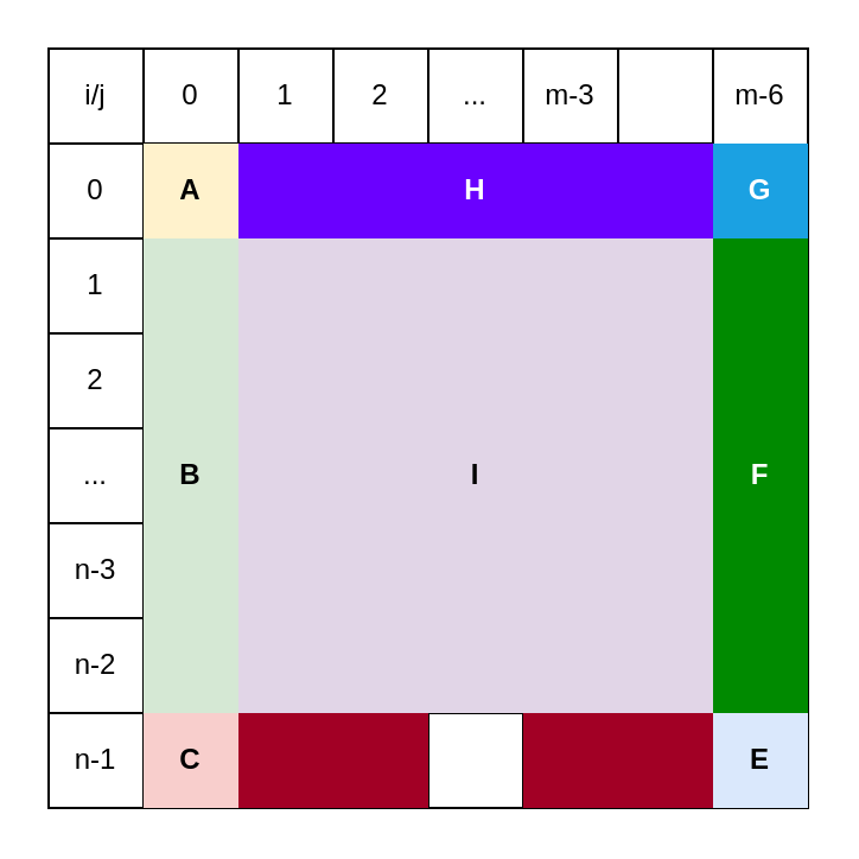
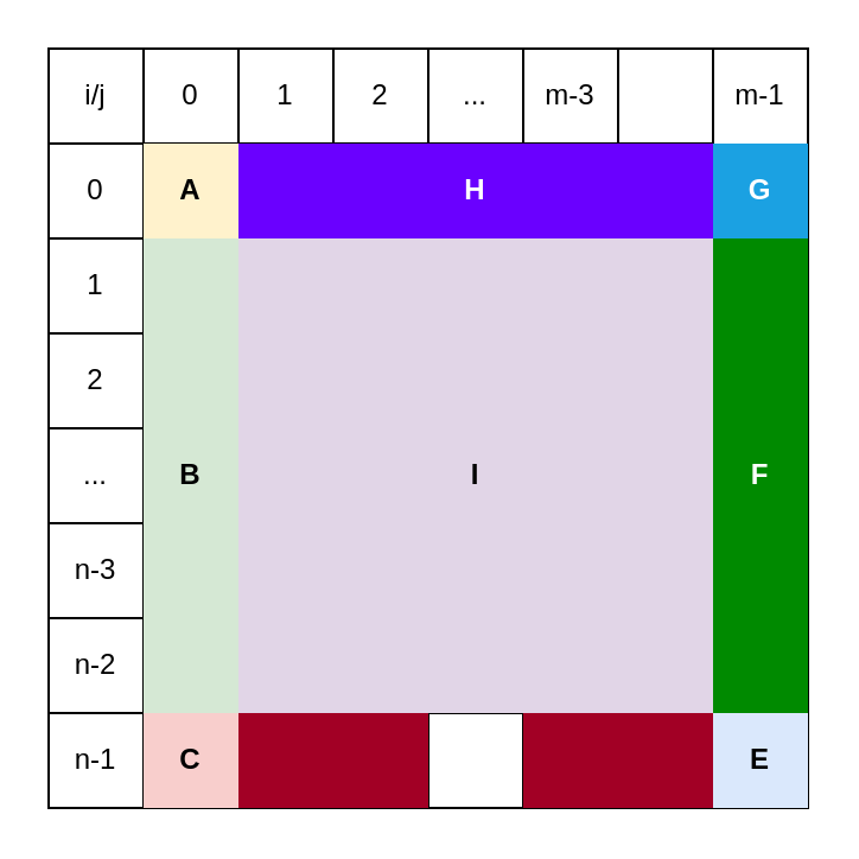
  <mxCell id="0" />
  <mxCell id="1" parent="0" />
  <mxCell id="2" value="" style="shape=table;html=1;whiteSpace=wrap;startSize=0;container=1;collapsible=0;childLayout=tableLayout;" parent="1" vertex="1"><mxGeometry x="20" y="20" width="320" height="320" as="geometry" /></mxCell>
  <mxCell id="3" value="" style="shape=partialRectangle;html=1;whiteSpace=wrap;collapsible=0;dropTarget=0;pointerEvents=0;fillColor=none;top=0;left=0;bottom=0;right=0;points=[[0,0.5],[1,0.5]];portConstraint=eastwest;" parent="2" vertex="1"><mxGeometry width="320" height="40" as="geometry" /></mxCell>
  <mxCell id="4" value="i/j" style="shape=partialRectangle;html=1;whiteSpace=wrap;connectable=0;fillColor=none;top=0;left=0;bottom=0;right=0;overflow=hidden;pointerEvents=1;" parent="3" vertex="1"><mxGeometry width="40" height="40" as="geometry"><mxRectangle width="40" height="40" as="alternateBounds" /></mxGeometry></mxCell>
  <mxCell id="5" value="0" style="shape=partialRectangle;html=1;whiteSpace=wrap;connectable=0;fillColor=none;top=0;left=0;bottom=0;right=0;overflow=hidden;pointerEvents=1;" parent="3" vertex="1"><mxGeometry x="40" width="40" height="40" as="geometry"><mxRectangle width="40" height="40" as="alternateBounds" /></mxGeometry></mxCell>
  <mxCell id="6" value="1" style="shape=partialRectangle;html=1;whiteSpace=wrap;connectable=0;fillColor=none;top=0;left=0;bottom=0;right=0;overflow=hidden;pointerEvents=1;" parent="3" vertex="1"><mxGeometry x="80" width="40" height="40" as="geometry"><mxRectangle width="40" height="40" as="alternateBounds" /></mxGeometry></mxCell>
  <mxCell id="7" value="2" style="shape=partialRectangle;html=1;whiteSpace=wrap;connectable=0;fillColor=none;top=0;left=0;bottom=0;right=0;overflow=hidden;pointerEvents=1;" parent="3" vertex="1"><mxGeometry x="120" width="40" height="40" as="geometry"><mxRectangle width="40" height="40" as="alternateBounds" /></mxGeometry></mxCell>
  <mxCell id="8" value="..." style="shape=partialRectangle;html=1;whiteSpace=wrap;connectable=0;fillColor=none;top=0;left=0;bottom=0;right=0;overflow=hidden;pointerEvents=1;" parent="3" vertex="1"><mxGeometry x="160" width="40" height="40" as="geometry"><mxRectangle width="40" height="40" as="alternateBounds" /></mxGeometry></mxCell>
  <mxCell id="9" value="m-3" style="shape=partialRectangle;html=1;whiteSpace=wrap;connectable=0;fillColor=none;top=0;left=0;bottom=0;right=0;overflow=hidden;pointerEvents=1;" parent="3" vertex="1"><mxGeometry x="200" width="40" height="40" as="geometry"><mxRectangle width="40" height="40" as="alternateBounds" /></mxGeometry></mxCell>
- <mxCell id="10" value="m-6" style="shape=partialRectangle;html=1;whiteSpace=wrap;connectable=0;fillColor=none;top=0;left=0;bottom=0;right=0;overflow=hidden;pointerEvents=1;" parent="3" vertex="1"><mxGeometry x="280" width="40" height="40" as="geometry"><mxRectangle width="40" height="40" as="alternateBounds" /></mxGeometry></mxCell>
+ <mxCell id="10" value="m-1" style="shape=partialRectangle;html=1;whiteSpace=wrap;connectable=0;fillColor=none;top=0;left=0;bottom=0;right=0;overflow=hidden;pointerEvents=1;" parent="3" vertex="1"><mxGeometry x="280" width="40" height="40" as="geometry"><mxRectangle width="40" height="40" as="alternateBounds" /></mxGeometry></mxCell>
  <mxCell id="11" style="shape=partialRectangle;html=1;whiteSpace=wrap;collapsible=0;dropTarget=0;pointerEvents=0;fillColor=none;top=0;left=0;bottom=0;right=0;points=[[0,0.5],[1,0.5]];portConstraint=eastwest;" parent="2" vertex="1"><mxGeometry y="40" width="320" height="40" as="geometry" /></mxCell>
  <mxCell id="12" value="0" style="shape=partialRectangle;html=1;whiteSpace=wrap;connectable=0;fillColor=none;top=0;left=0;bottom=0;right=0;overflow=hidden;pointerEvents=1;" parent="11" vertex="1"><mxGeometry width="40" height="40" as="geometry"><mxRectangle width="40" height="40" as="alternateBounds" /></mxGeometry></mxCell>
  <mxCell id="13" value="A" style="shape=partialRectangle;html=1;whiteSpace=wrap;connectable=0;fillColor=#fff2cc;top=0;left=0;bottom=0;right=0;overflow=hidden;pointerEvents=1;strokeColor=#d6b656;fontStyle=1" parent="11" vertex="1"><mxGeometry x="40" width="40" height="40" as="geometry"><mxRectangle width="40" height="40" as="alternateBounds" /></mxGeometry></mxCell>
  <mxCell id="14" value="" style="shape=partialRectangle;html=1;whiteSpace=wrap;connectable=0;fillColor=#6a00ff;top=0;left=0;bottom=0;right=0;overflow=hidden;pointerEvents=1;strokeColor=#3700CC;fontColor=#ffffff;" parent="11" vertex="1"><mxGeometry x="80" width="40" height="40" as="geometry"><mxRectangle width="40" height="40" as="alternateBounds" /></mxGeometry></mxCell>
  <mxCell id="15" style="shape=partialRectangle;html=1;whiteSpace=wrap;connectable=0;fillColor=#6a00ff;top=0;left=0;bottom=0;right=0;overflow=hidden;pointerEvents=1;strokeColor=#3700CC;fontColor=#ffffff;" parent="11" vertex="1"><mxGeometry x="120" width="40" height="40" as="geometry"><mxRectangle width="40" height="40" as="alternateBounds" /></mxGeometry></mxCell>
  <mxCell id="16" value="&lt;b&gt;H&lt;/b&gt;" style="shape=partialRectangle;html=1;whiteSpace=wrap;connectable=0;fillColor=#6a00ff;top=0;left=0;bottom=0;right=0;overflow=hidden;pointerEvents=1;strokeColor=#3700CC;fontColor=#ffffff;" parent="11" vertex="1"><mxGeometry x="160" width="40" height="40" as="geometry"><mxRectangle width="40" height="40" as="alternateBounds" /></mxGeometry></mxCell>
  <mxCell id="17" style="shape=partialRectangle;html=1;whiteSpace=wrap;connectable=0;fillColor=#6a00ff;top=0;left=0;bottom=0;right=0;overflow=hidden;pointerEvents=1;strokeColor=#3700CC;fontColor=#ffffff;" parent="11" vertex="1"><mxGeometry x="200" width="40" height="40" as="geometry"><mxRectangle width="40" height="40" as="alternateBounds" /></mxGeometry></mxCell>
  <mxCell id="18" style="shape=partialRectangle;html=1;whiteSpace=wrap;connectable=0;fillColor=#6a00ff;top=0;left=0;bottom=0;right=0;overflow=hidden;pointerEvents=1;strokeColor=#3700CC;fontColor=#ffffff;" parent="11" vertex="1"><mxGeometry x="240" width="40" height="40" as="geometry"><mxRectangle width="40" height="40" as="alternateBounds" /></mxGeometry></mxCell>
  <mxCell id="19" value="G" style="shape=partialRectangle;html=1;whiteSpace=wrap;connectable=0;fillColor=#1ba1e2;top=0;left=0;bottom=0;right=0;overflow=hidden;pointerEvents=1;strokeColor=#006EAF;fontStyle=1;fontColor=#ffffff;" parent="11" vertex="1"><mxGeometry x="280" width="40" height="40" as="geometry"><mxRectangle width="40" height="40" as="alternateBounds" /></mxGeometry></mxCell>
  <mxCell id="20" style="shape=partialRectangle;html=1;whiteSpace=wrap;collapsible=0;dropTarget=0;pointerEvents=0;fillColor=none;top=0;left=0;bottom=0;right=0;points=[[0,0.5],[1,0.5]];portConstraint=eastwest;" parent="2" vertex="1"><mxGeometry y="80" width="320" height="40" as="geometry" /></mxCell>
  <mxCell id="21" value="1" style="shape=partialRectangle;html=1;whiteSpace=wrap;connectable=0;fillColor=none;top=0;left=0;bottom=0;right=0;overflow=hidden;pointerEvents=1;" parent="20" vertex="1"><mxGeometry width="40" height="40" as="geometry"><mxRectangle width="40" height="40" as="alternateBounds" /></mxGeometry></mxCell>
  <mxCell id="22" style="shape=partialRectangle;html=1;whiteSpace=wrap;connectable=0;fillColor=#d5e8d4;top=0;left=0;bottom=0;right=0;overflow=hidden;pointerEvents=1;strokeColor=#82b366;" parent="20" vertex="1"><mxGeometry x="40" width="40" height="40" as="geometry"><mxRectangle width="40" height="40" as="alternateBounds" /></mxGeometry></mxCell>
  <mxCell id="23" style="shape=partialRectangle;html=1;whiteSpace=wrap;connectable=0;fillColor=#e1d5e7;top=0;left=0;bottom=0;right=0;overflow=hidden;pointerEvents=1;strokeColor=#9673a6;" parent="20" vertex="1"><mxGeometry x="80" width="40" height="40" as="geometry"><mxRectangle width="40" height="40" as="alternateBounds" /></mxGeometry></mxCell>
  <mxCell id="24" style="shape=partialRectangle;html=1;whiteSpace=wrap;connectable=0;fillColor=#e1d5e7;top=0;left=0;bottom=0;right=0;overflow=hidden;pointerEvents=1;strokeColor=#9673a6;" parent="20" vertex="1"><mxGeometry x="120" width="40" height="40" as="geometry"><mxRectangle width="40" height="40" as="alternateBounds" /></mxGeometry></mxCell>
  <mxCell id="25" style="shape=partialRectangle;html=1;whiteSpace=wrap;connectable=0;fillColor=#e1d5e7;top=0;left=0;bottom=0;right=0;overflow=hidden;pointerEvents=1;strokeColor=#9673a6;" parent="20" vertex="1"><mxGeometry x="160" width="40" height="40" as="geometry"><mxRectangle width="40" height="40" as="alternateBounds" /></mxGeometry></mxCell>
  <mxCell id="26" style="shape=partialRectangle;html=1;whiteSpace=wrap;connectable=0;fillColor=#e1d5e7;top=0;left=0;bottom=0;right=0;overflow=hidden;pointerEvents=1;strokeColor=#9673a6;" parent="20" vertex="1"><mxGeometry x="200" width="40" height="40" as="geometry"><mxRectangle width="40" height="40" as="alternateBounds" /></mxGeometry></mxCell>
  <mxCell id="27" style="shape=partialRectangle;html=1;whiteSpace=wrap;connectable=0;fillColor=#e1d5e7;top=0;left=0;bottom=0;right=0;overflow=hidden;pointerEvents=1;strokeColor=#9673a6;" parent="20" vertex="1"><mxGeometry x="240" width="40" height="40" as="geometry"><mxRectangle width="40" height="40" as="alternateBounds" /></mxGeometry></mxCell>
  <mxCell id="28" style="shape=partialRectangle;html=1;whiteSpace=wrap;connectable=0;fillColor=#008a00;top=0;left=0;bottom=0;right=0;overflow=hidden;pointerEvents=1;strokeColor=#005700;fontColor=#ffffff;" parent="20" vertex="1"><mxGeometry x="280" width="40" height="40" as="geometry"><mxRectangle width="40" height="40" as="alternateBounds" /></mxGeometry></mxCell>
  <mxCell id="29" style="shape=partialRectangle;html=1;whiteSpace=wrap;collapsible=0;dropTarget=0;pointerEvents=0;fillColor=none;top=0;left=0;bottom=0;right=0;points=[[0,0.5],[1,0.5]];portConstraint=eastwest;" parent="2" vertex="1"><mxGeometry y="120" width="320" height="40" as="geometry" /></mxCell>
  <mxCell id="30" value="2" style="shape=partialRectangle;html=1;whiteSpace=wrap;connectable=0;fillColor=none;top=0;left=0;bottom=0;right=0;overflow=hidden;pointerEvents=1;" parent="29" vertex="1"><mxGeometry width="40" height="40" as="geometry"><mxRectangle width="40" height="40" as="alternateBounds" /></mxGeometry></mxCell>
  <mxCell id="31" style="shape=partialRectangle;html=1;whiteSpace=wrap;connectable=0;fillColor=#d5e8d4;top=0;left=0;bottom=0;right=0;overflow=hidden;pointerEvents=1;strokeColor=#82b366;" parent="29" vertex="1"><mxGeometry x="40" width="40" height="40" as="geometry"><mxRectangle width="40" height="40" as="alternateBounds" /></mxGeometry></mxCell>
  <mxCell id="32" style="shape=partialRectangle;html=1;whiteSpace=wrap;connectable=0;fillColor=#e1d5e7;top=0;left=0;bottom=0;right=0;overflow=hidden;pointerEvents=1;strokeColor=#9673a6;" parent="29" vertex="1"><mxGeometry x="80" width="40" height="40" as="geometry"><mxRectangle width="40" height="40" as="alternateBounds" /></mxGeometry></mxCell>
  <mxCell id="33" style="shape=partialRectangle;html=1;whiteSpace=wrap;connectable=0;fillColor=#e1d5e7;top=0;left=0;bottom=0;right=0;overflow=hidden;pointerEvents=1;strokeColor=#9673a6;" parent="29" vertex="1"><mxGeometry x="120" width="40" height="40" as="geometry"><mxRectangle width="40" height="40" as="alternateBounds" /></mxGeometry></mxCell>
  <mxCell id="34" style="shape=partialRectangle;html=1;whiteSpace=wrap;connectable=0;fillColor=#e1d5e7;top=0;left=0;bottom=0;right=0;overflow=hidden;pointerEvents=1;strokeColor=#9673a6;" parent="29" vertex="1"><mxGeometry x="160" width="40" height="40" as="geometry"><mxRectangle width="40" height="40" as="alternateBounds" /></mxGeometry></mxCell>
  <mxCell id="35" style="shape=partialRectangle;html=1;whiteSpace=wrap;connectable=0;fillColor=#e1d5e7;top=0;left=0;bottom=0;right=0;overflow=hidden;pointerEvents=1;strokeColor=#9673a6;" parent="29" vertex="1"><mxGeometry x="200" width="40" height="40" as="geometry"><mxRectangle width="40" height="40" as="alternateBounds" /></mxGeometry></mxCell>
  <mxCell id="36" style="shape=partialRectangle;html=1;whiteSpace=wrap;connectable=0;fillColor=#e1d5e7;top=0;left=0;bottom=0;right=0;overflow=hidden;pointerEvents=1;strokeColor=#9673a6;" parent="29" vertex="1"><mxGeometry x="240" width="40" height="40" as="geometry"><mxRectangle width="40" height="40" as="alternateBounds" /></mxGeometry></mxCell>
  <mxCell id="37" style="shape=partialRectangle;html=1;whiteSpace=wrap;connectable=0;fillColor=#008a00;top=0;left=0;bottom=0;right=0;overflow=hidden;pointerEvents=1;strokeColor=#005700;fontColor=#ffffff;" parent="29" vertex="1"><mxGeometry x="280" width="40" height="40" as="geometry"><mxRectangle width="40" height="40" as="alternateBounds" /></mxGeometry></mxCell>
  <mxCell id="38" value="" style="shape=partialRectangle;html=1;whiteSpace=wrap;collapsible=0;dropTarget=0;pointerEvents=0;fillColor=none;top=0;left=0;bottom=0;right=0;points=[[0,0.5],[1,0.5]];portConstraint=eastwest;" parent="2" vertex="1"><mxGeometry y="160" width="320" height="40" as="geometry" /></mxCell>
  <mxCell id="39" value="..." style="shape=partialRectangle;html=1;whiteSpace=wrap;connectable=0;fillColor=none;top=0;left=0;bottom=0;right=0;overflow=hidden;pointerEvents=1;" parent="38" vertex="1"><mxGeometry width="40" height="40" as="geometry"><mxRectangle width="40" height="40" as="alternateBounds" /></mxGeometry></mxCell>
  <mxCell id="40" value="&lt;b&gt;B&lt;/b&gt;" style="shape=partialRectangle;html=1;whiteSpace=wrap;connectable=0;fillColor=#d5e8d4;top=0;left=0;bottom=0;right=0;overflow=hidden;pointerEvents=1;strokeColor=#82b366;" parent="38" vertex="1"><mxGeometry x="40" width="40" height="40" as="geometry"><mxRectangle width="40" height="40" as="alternateBounds" /></mxGeometry></mxCell>
  <mxCell id="41" style="shape=partialRectangle;html=1;whiteSpace=wrap;connectable=0;fillColor=#e1d5e7;top=0;left=0;bottom=0;right=0;overflow=hidden;pointerEvents=1;strokeColor=#9673a6;" parent="38" vertex="1"><mxGeometry x="80" width="40" height="40" as="geometry"><mxRectangle width="40" height="40" as="alternateBounds" /></mxGeometry></mxCell>
  <mxCell id="42" style="shape=partialRectangle;html=1;whiteSpace=wrap;connectable=0;fillColor=#e1d5e7;top=0;left=0;bottom=0;right=0;overflow=hidden;pointerEvents=1;strokeColor=#9673a6;" parent="38" vertex="1"><mxGeometry x="120" width="40" height="40" as="geometry"><mxRectangle width="40" height="40" as="alternateBounds" /></mxGeometry></mxCell>
  <mxCell id="43" value="&lt;b&gt;I&lt;/b&gt;" style="shape=partialRectangle;html=1;whiteSpace=wrap;connectable=0;fillColor=#e1d5e7;top=0;left=0;bottom=0;right=0;overflow=hidden;pointerEvents=1;strokeColor=#9673a6;" parent="38" vertex="1"><mxGeometry x="160" width="40" height="40" as="geometry"><mxRectangle width="40" height="40" as="alternateBounds" /></mxGeometry></mxCell>
  <mxCell id="44" value="" style="shape=partialRectangle;html=1;whiteSpace=wrap;connectable=0;fillColor=#e1d5e7;top=0;left=0;bottom=0;right=0;overflow=hidden;pointerEvents=1;strokeColor=#9673a6;" parent="38" vertex="1"><mxGeometry x="200" width="40" height="40" as="geometry"><mxRectangle width="40" height="40" as="alternateBounds" /></mxGeometry></mxCell>
  <mxCell id="45" style="shape=partialRectangle;html=1;whiteSpace=wrap;connectable=0;fillColor=#e1d5e7;top=0;left=0;bottom=0;right=0;overflow=hidden;pointerEvents=1;strokeColor=#9673a6;" parent="38" vertex="1"><mxGeometry x="240" width="40" height="40" as="geometry"><mxRectangle width="40" height="40" as="alternateBounds" /></mxGeometry></mxCell>
  <mxCell id="46" value="&lt;b&gt;F&lt;/b&gt;" style="shape=partialRectangle;html=1;whiteSpace=wrap;connectable=0;fillColor=#008a00;top=0;left=0;bottom=0;right=0;overflow=hidden;pointerEvents=1;strokeColor=#005700;fontColor=#ffffff;" parent="38" vertex="1"><mxGeometry x="280" width="40" height="40" as="geometry"><mxRectangle width="40" height="40" as="alternateBounds" /></mxGeometry></mxCell>
  <mxCell id="47" value="" style="shape=partialRectangle;html=1;whiteSpace=wrap;collapsible=0;dropTarget=0;pointerEvents=0;fillColor=none;top=0;left=0;bottom=0;right=0;points=[[0,0.5],[1,0.5]];portConstraint=eastwest;" parent="2" vertex="1"><mxGeometry y="200" width="320" height="40" as="geometry" /></mxCell>
  <mxCell id="48" value="n-3" style="shape=partialRectangle;html=1;whiteSpace=wrap;connectable=0;fillColor=none;top=0;left=0;bottom=0;right=0;overflow=hidden;pointerEvents=1;" parent="47" vertex="1"><mxGeometry width="40" height="40" as="geometry"><mxRectangle width="40" height="40" as="alternateBounds" /></mxGeometry></mxCell>
  <mxCell id="49" value="" style="shape=partialRectangle;html=1;whiteSpace=wrap;connectable=0;fillColor=#d5e8d4;top=0;left=0;bottom=0;right=0;overflow=hidden;pointerEvents=1;strokeColor=#82b366;" parent="47" vertex="1"><mxGeometry x="40" width="40" height="40" as="geometry"><mxRectangle width="40" height="40" as="alternateBounds" /></mxGeometry></mxCell>
  <mxCell id="50" style="shape=partialRectangle;html=1;whiteSpace=wrap;connectable=0;fillColor=#e1d5e7;top=0;left=0;bottom=0;right=0;overflow=hidden;pointerEvents=1;strokeColor=#9673a6;" parent="47" vertex="1"><mxGeometry x="80" width="40" height="40" as="geometry"><mxRectangle width="40" height="40" as="alternateBounds" /></mxGeometry></mxCell>
  <mxCell id="51" style="shape=partialRectangle;html=1;whiteSpace=wrap;connectable=0;fillColor=#e1d5e7;top=0;left=0;bottom=0;right=0;overflow=hidden;pointerEvents=1;strokeColor=#9673a6;" parent="47" vertex="1"><mxGeometry x="120" width="40" height="40" as="geometry"><mxRectangle width="40" height="40" as="alternateBounds" /></mxGeometry></mxCell>
  <mxCell id="52" style="shape=partialRectangle;html=1;whiteSpace=wrap;connectable=0;fillColor=#e1d5e7;top=0;left=0;bottom=0;right=0;overflow=hidden;pointerEvents=1;strokeColor=#9673a6;" parent="47" vertex="1"><mxGeometry x="160" width="40" height="40" as="geometry"><mxRectangle width="40" height="40" as="alternateBounds" /></mxGeometry></mxCell>
  <mxCell id="53" value="" style="shape=partialRectangle;html=1;whiteSpace=wrap;connectable=0;fillColor=#e1d5e7;top=0;left=0;bottom=0;right=0;overflow=hidden;pointerEvents=1;strokeColor=#9673a6;" parent="47" vertex="1"><mxGeometry x="200" width="40" height="40" as="geometry"><mxRectangle width="40" height="40" as="alternateBounds" /></mxGeometry></mxCell>
  <mxCell id="54" style="shape=partialRectangle;html=1;whiteSpace=wrap;connectable=0;fillColor=#e1d5e7;top=0;left=0;bottom=0;right=0;overflow=hidden;pointerEvents=1;strokeColor=#9673a6;" parent="47" vertex="1"><mxGeometry x="240" width="40" height="40" as="geometry"><mxRectangle width="40" height="40" as="alternateBounds" /></mxGeometry></mxCell>
  <mxCell id="55" style="shape=partialRectangle;html=1;whiteSpace=wrap;connectable=0;fillColor=#008a00;top=0;left=0;bottom=0;right=0;overflow=hidden;pointerEvents=1;strokeColor=#005700;fontColor=#ffffff;" parent="47" vertex="1"><mxGeometry x="280" width="40" height="40" as="geometry"><mxRectangle width="40" height="40" as="alternateBounds" /></mxGeometry></mxCell>
  <mxCell id="56" style="shape=partialRectangle;html=1;whiteSpace=wrap;collapsible=0;dropTarget=0;pointerEvents=0;fillColor=none;top=0;left=0;bottom=0;right=0;points=[[0,0.5],[1,0.5]];portConstraint=eastwest;" parent="2" vertex="1"><mxGeometry y="240" width="320" height="40" as="geometry" /></mxCell>
  <mxCell id="57" value="n-2" style="shape=partialRectangle;html=1;whiteSpace=wrap;connectable=0;fillColor=none;top=0;left=0;bottom=0;right=0;overflow=hidden;pointerEvents=1;" parent="56" vertex="1"><mxGeometry width="40" height="40" as="geometry"><mxRectangle width="40" height="40" as="alternateBounds" /></mxGeometry></mxCell>
  <mxCell id="58" style="shape=partialRectangle;html=1;whiteSpace=wrap;connectable=0;fillColor=#d5e8d4;top=0;left=0;bottom=0;right=0;overflow=hidden;pointerEvents=1;strokeColor=#82b366;" parent="56" vertex="1"><mxGeometry x="40" width="40" height="40" as="geometry"><mxRectangle width="40" height="40" as="alternateBounds" /></mxGeometry></mxCell>
  <mxCell id="59" style="shape=partialRectangle;html=1;whiteSpace=wrap;connectable=0;fillColor=#e1d5e7;top=0;left=0;bottom=0;right=0;overflow=hidden;pointerEvents=1;strokeColor=#9673a6;" parent="56" vertex="1"><mxGeometry x="80" width="40" height="40" as="geometry"><mxRectangle width="40" height="40" as="alternateBounds" /></mxGeometry></mxCell>
  <mxCell id="60" style="shape=partialRectangle;html=1;whiteSpace=wrap;connectable=0;fillColor=#e1d5e7;top=0;left=0;bottom=0;right=0;overflow=hidden;pointerEvents=1;strokeColor=#9673a6;" parent="56" vertex="1"><mxGeometry x="120" width="40" height="40" as="geometry"><mxRectangle width="40" height="40" as="alternateBounds" /></mxGeometry></mxCell>
  <mxCell id="61" style="shape=partialRectangle;html=1;whiteSpace=wrap;connectable=0;fillColor=#e1d5e7;top=0;left=0;bottom=0;right=0;overflow=hidden;pointerEvents=1;strokeColor=#9673a6;" parent="56" vertex="1"><mxGeometry x="160" width="40" height="40" as="geometry"><mxRectangle width="40" height="40" as="alternateBounds" /></mxGeometry></mxCell>
  <mxCell id="62" style="shape=partialRectangle;html=1;whiteSpace=wrap;connectable=0;fillColor=#e1d5e7;top=0;left=0;bottom=0;right=0;overflow=hidden;pointerEvents=1;strokeColor=#9673a6;" parent="56" vertex="1"><mxGeometry x="200" width="40" height="40" as="geometry"><mxRectangle width="40" height="40" as="alternateBounds" /></mxGeometry></mxCell>
  <mxCell id="63" style="shape=partialRectangle;html=1;whiteSpace=wrap;connectable=0;fillColor=#e1d5e7;top=0;left=0;bottom=0;right=0;overflow=hidden;pointerEvents=1;strokeColor=#9673a6;" parent="56" vertex="1"><mxGeometry x="240" width="40" height="40" as="geometry"><mxRectangle width="40" height="40" as="alternateBounds" /></mxGeometry></mxCell>
  <mxCell id="64" style="shape=partialRectangle;html=1;whiteSpace=wrap;connectable=0;fillColor=#008a00;top=0;left=0;bottom=0;right=0;overflow=hidden;pointerEvents=1;strokeColor=#005700;fontColor=#ffffff;" parent="56" vertex="1"><mxGeometry x="280" width="40" height="40" as="geometry"><mxRectangle width="40" height="40" as="alternateBounds" /></mxGeometry></mxCell>
  <mxCell id="65" style="shape=partialRectangle;html=1;whiteSpace=wrap;collapsible=0;dropTarget=0;pointerEvents=0;fillColor=none;top=0;left=0;bottom=0;right=0;points=[[0,0.5],[1,0.5]];portConstraint=eastwest;" parent="2" vertex="1"><mxGeometry y="280" width="320" height="40" as="geometry" /></mxCell>
  <mxCell id="66" value="n-1" style="shape=partialRectangle;html=1;whiteSpace=wrap;connectable=0;fillColor=none;top=0;left=0;bottom=0;right=0;overflow=hidden;pointerEvents=1;" parent="65" vertex="1"><mxGeometry width="40" height="40" as="geometry"><mxRectangle width="40" height="40" as="alternateBounds" /></mxGeometry></mxCell>
  <mxCell id="67" value="C" style="shape=partialRectangle;html=1;whiteSpace=wrap;connectable=0;fillColor=#f8cecc;top=0;left=0;bottom=0;right=0;overflow=hidden;pointerEvents=1;strokeColor=#b85450;fontStyle=1" parent="65" vertex="1"><mxGeometry x="40" width="40" height="40" as="geometry"><mxRectangle width="40" height="40" as="alternateBounds" /></mxGeometry></mxCell>
  <mxCell id="68" style="shape=partialRectangle;html=1;whiteSpace=wrap;connectable=0;fillColor=#a20025;top=0;left=0;bottom=0;right=0;overflow=hidden;pointerEvents=1;strokeColor=#6F0000;fontColor=#ffffff;" parent="65" vertex="1"><mxGeometry x="80" width="40" height="40" as="geometry"><mxRectangle width="40" height="40" as="alternateBounds" /></mxGeometry></mxCell>
  <mxCell id="69" style="shape=partialRectangle;html=1;whiteSpace=wrap;connectable=0;fillColor=#a20025;top=0;left=0;bottom=0;right=0;overflow=hidden;pointerEvents=1;strokeColor=#6F0000;fontColor=#ffffff;" parent="65" vertex="1"><mxGeometry x="120" width="40" height="40" as="geometry"><mxRectangle width="40" height="40" as="alternateBounds" /></mxGeometry></mxCell>
  <mxCell id="70" style="shape=partialRectangle;html=1;whiteSpace=wrap;connectable=0;fillColor=#a20025;top=0;left=0;bottom=0;right=0;overflow=hidden;pointerEvents=1;strokeColor=#6F0000;fontColor=#ffffff;" parent="65" vertex="1"><mxGeometry x="200" width="40" height="40" as="geometry"><mxRectangle width="40" height="40" as="alternateBounds" /></mxGeometry></mxCell>
  <mxCell id="71" style="shape=partialRectangle;html=1;whiteSpace=wrap;connectable=0;fillColor=#a20025;top=0;left=0;bottom=0;right=0;overflow=hidden;pointerEvents=1;strokeColor=#6F0000;fontColor=#ffffff;" parent="65" vertex="1"><mxGeometry x="240" width="40" height="40" as="geometry"><mxRectangle width="40" height="40" as="alternateBounds" /></mxGeometry></mxCell>
  <mxCell id="72" value="E" style="shape=partialRectangle;html=1;whiteSpace=wrap;connectable=0;fillColor=#dae8fc;top=0;left=0;bottom=0;right=0;overflow=hidden;pointerEvents=1;strokeColor=#6c8ebf;fontStyle=1" parent="65" vertex="1"><mxGeometry x="280" width="40" height="40" as="geometry"><mxRectangle width="40" height="40" as="alternateBounds" /></mxGeometry></mxCell>
